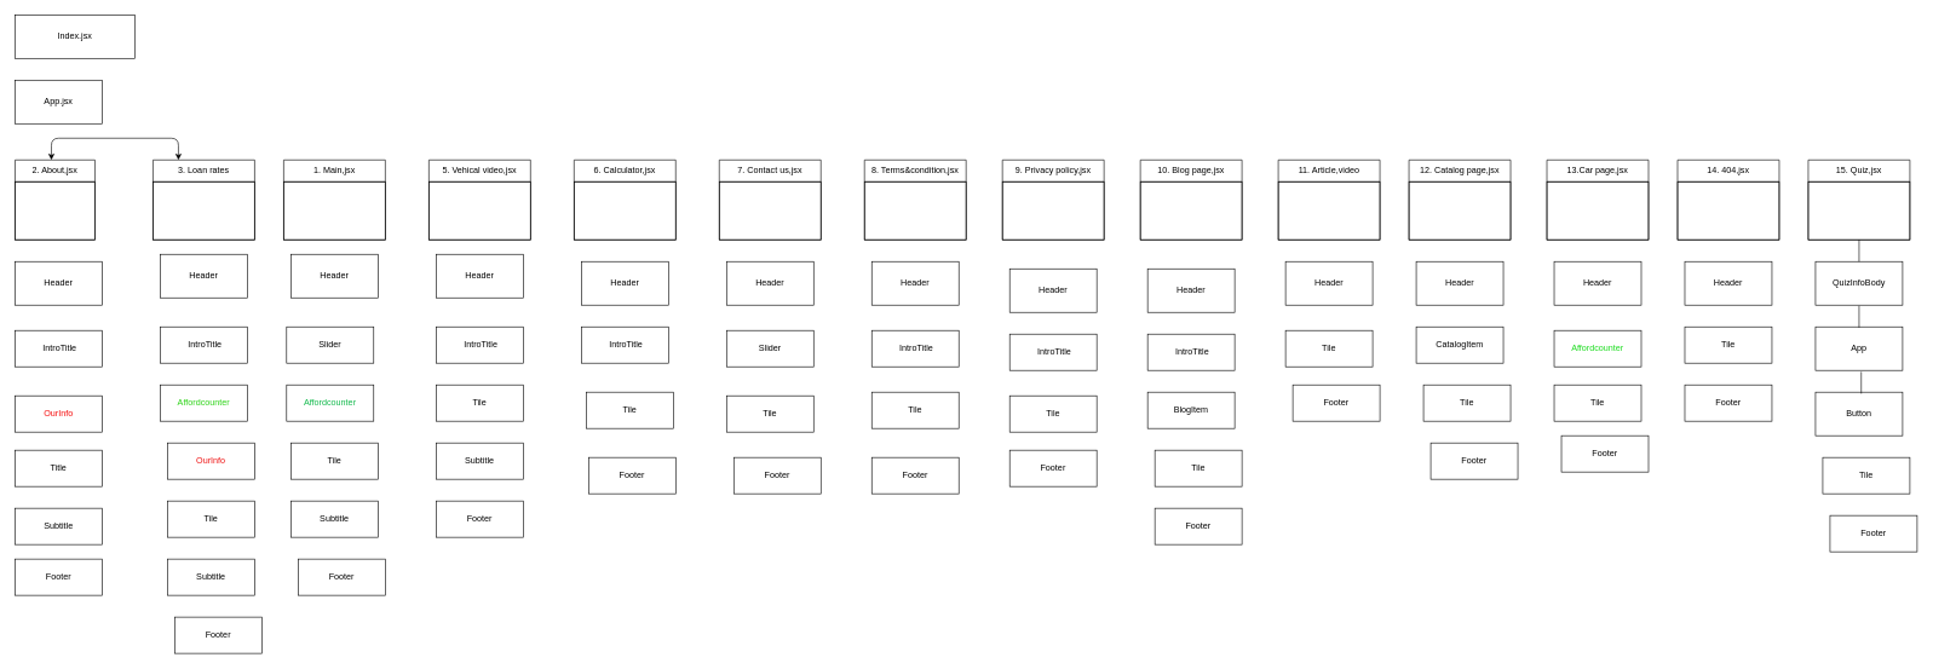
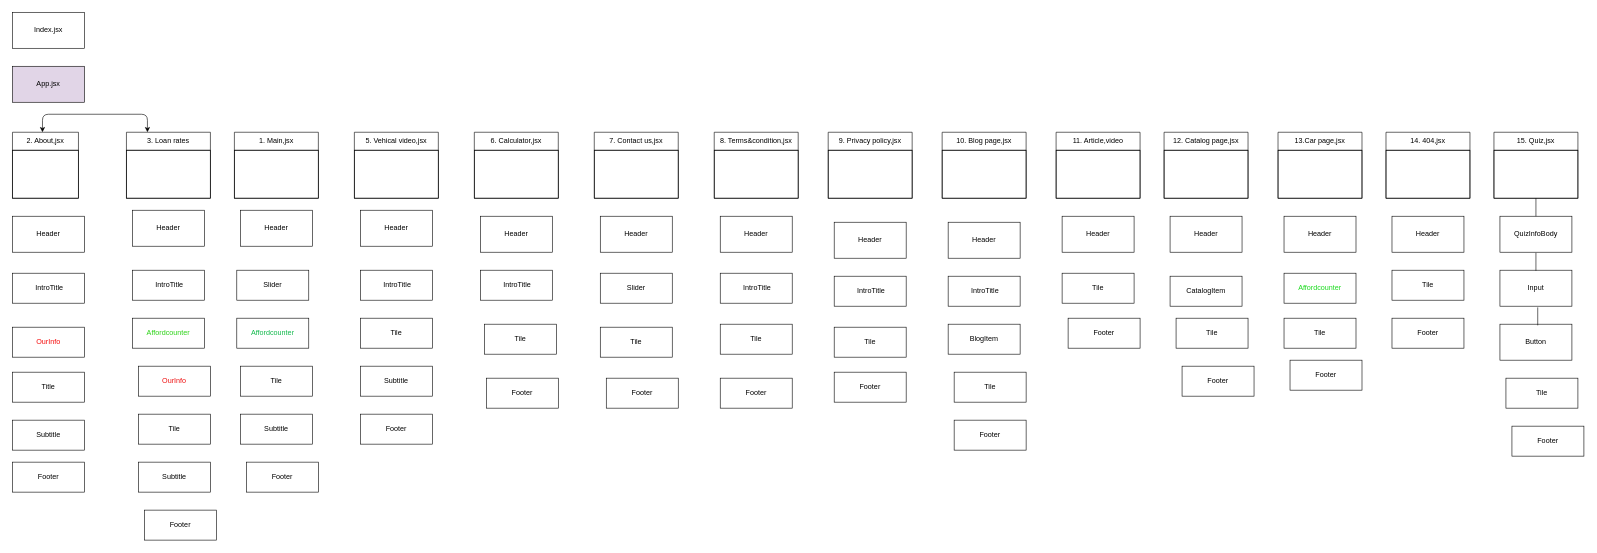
  <mxCell id="0" />
  <mxCell id="1" parent="0" />
- <mxCell id="2" value="Index.jsx" style="rounded=0;whiteSpace=wrap;html=1;" vertex="1" parent="1"><mxGeometry x="20" y="20" width="165" height="60" as="geometry" /></mxCell>
- <mxCell id="3" value="App.jsx" style="rounded=0;whiteSpace=wrap;html=1;" vertex="1" parent="1"><mxGeometry x="20" y="110" width="120" height="60" as="geometry" /></mxCell>
+ <mxCell id="2" value="Index.jsx" style="rounded=0;whiteSpace=wrap;html=1;" vertex="1" parent="1"><mxGeometry x="20" y="20" width="120" height="60" as="geometry" /></mxCell>
+ <mxCell id="3" value="App.jsx" style="rounded=0;whiteSpace=wrap;html=1;fillColor=#e1d5e7;" vertex="1" parent="1"><mxGeometry x="20" y="110" width="120" height="60" as="geometry" /></mxCell>
  <mxCell id="4" value="1. Main,jsx" style="swimlane;fontStyle=0;childLayout=stackLayout;horizontal=1;startSize=30;horizontalStack=0;resizeParent=1;resizeParentMax=0;resizeLast=0;collapsible=1;marginBottom=0;whiteSpace=wrap;html=1;" vertex="1" parent="1"><mxGeometry x="390" y="220" width="140" height="110" as="geometry" /></mxCell>
  <mxCell id="5" value="" style="text;strokeColor=default;fillColor=none;align=left;verticalAlign=middle;spacingLeft=4;spacingRight=4;overflow=hidden;points=[[0,0.5],[1,0.5]];portConstraint=eastwest;rotatable=0;whiteSpace=wrap;html=1;" vertex="1" parent="4"><mxGeometry y="30" width="140" height="80" as="geometry" /></mxCell>
  <mxCell id="6" value="2. About,jsx" style="swimlane;fontStyle=0;childLayout=stackLayout;horizontal=1;startSize=30;horizontalStack=0;resizeParent=1;resizeParentMax=0;resizeLast=0;collapsible=1;marginBottom=0;whiteSpace=wrap;html=1;" vertex="1" parent="1"><mxGeometry x="20" y="220" width="110" height="110" as="geometry" /></mxCell>
  <mxCell id="7" value="" style="text;strokeColor=default;fillColor=none;align=left;verticalAlign=middle;spacingLeft=4;spacingRight=4;overflow=hidden;points=[[0,0.5],[1,0.5]];portConstraint=eastwest;rotatable=0;whiteSpace=wrap;html=1;" vertex="1" parent="6"><mxGeometry y="30" width="110" height="80" as="geometry" /></mxCell>
  <mxCell id="8" value="3. Loan rates" style="swimlane;fontStyle=0;childLayout=stackLayout;horizontal=1;startSize=30;horizontalStack=0;resizeParent=1;resizeParentMax=0;resizeLast=0;collapsible=1;marginBottom=0;whiteSpace=wrap;html=1;" vertex="1" parent="1"><mxGeometry x="210" y="220" width="140" height="110" as="geometry" /></mxCell>
  <mxCell id="9" value="" style="text;strokeColor=default;fillColor=none;align=left;verticalAlign=middle;spacingLeft=4;spacingRight=4;overflow=hidden;points=[[0,0.5],[1,0.5]];portConstraint=eastwest;rotatable=0;whiteSpace=wrap;html=1;" vertex="1" parent="8"><mxGeometry y="30" width="140" height="80" as="geometry" /></mxCell>
  <mxCell id="10" value="5. Vehical video,jsx" style="swimlane;fontStyle=0;childLayout=stackLayout;horizontal=1;startSize=30;horizontalStack=0;resizeParent=1;resizeParentMax=0;resizeLast=0;collapsible=1;marginBottom=0;whiteSpace=wrap;html=1;" vertex="1" parent="1"><mxGeometry x="590" y="220" width="140" height="110" as="geometry" /></mxCell>
  <mxCell id="11" value="" style="text;strokeColor=default;fillColor=none;align=left;verticalAlign=middle;spacingLeft=4;spacingRight=4;overflow=hidden;points=[[0,0.5],[1,0.5]];portConstraint=eastwest;rotatable=0;whiteSpace=wrap;html=1;" vertex="1" parent="10"><mxGeometry y="30" width="140" height="80" as="geometry" /></mxCell>
  <mxCell id="12" value="6. Calculator,jsx" style="swimlane;fontStyle=0;childLayout=stackLayout;horizontal=1;startSize=30;horizontalStack=0;resizeParent=1;resizeParentMax=0;resizeLast=0;collapsible=1;marginBottom=0;whiteSpace=wrap;html=1;" vertex="1" parent="1"><mxGeometry x="790" y="220" width="140" height="110" as="geometry" /></mxCell>
  <mxCell id="13" value="" style="text;strokeColor=default;fillColor=none;align=left;verticalAlign=middle;spacingLeft=4;spacingRight=4;overflow=hidden;points=[[0,0.5],[1,0.5]];portConstraint=eastwest;rotatable=0;whiteSpace=wrap;html=1;" vertex="1" parent="12"><mxGeometry y="30" width="140" height="80" as="geometry" /></mxCell>
  <mxCell id="14" value="7. Contact us,jsx" style="swimlane;fontStyle=0;childLayout=stackLayout;horizontal=1;startSize=30;horizontalStack=0;resizeParent=1;resizeParentMax=0;resizeLast=0;collapsible=1;marginBottom=0;whiteSpace=wrap;html=1;" vertex="1" parent="1"><mxGeometry x="990" y="220" width="140" height="110" as="geometry" /></mxCell>
  <mxCell id="15" value="" style="text;strokeColor=default;fillColor=none;align=left;verticalAlign=middle;spacingLeft=4;spacingRight=4;overflow=hidden;points=[[0,0.5],[1,0.5]];portConstraint=eastwest;rotatable=0;whiteSpace=wrap;html=1;" vertex="1" parent="14"><mxGeometry y="30" width="140" height="80" as="geometry" /></mxCell>
  <mxCell id="16" value="8. Terms&amp;amp;condition,jsx" style="swimlane;fontStyle=0;childLayout=stackLayout;horizontal=1;startSize=30;horizontalStack=0;resizeParent=1;resizeParentMax=0;resizeLast=0;collapsible=1;marginBottom=0;whiteSpace=wrap;html=1;" vertex="1" parent="1"><mxGeometry x="1190" y="220" width="140" height="110" as="geometry" /></mxCell>
  <mxCell id="17" value="" style="text;strokeColor=default;fillColor=none;align=left;verticalAlign=middle;spacingLeft=4;spacingRight=4;overflow=hidden;points=[[0,0.5],[1,0.5]];portConstraint=eastwest;rotatable=0;whiteSpace=wrap;html=1;" vertex="1" parent="16"><mxGeometry y="30" width="140" height="80" as="geometry" /></mxCell>
  <mxCell id="18" value="9. Privacy policy,jsx" style="swimlane;fontStyle=0;childLayout=stackLayout;horizontal=1;startSize=30;horizontalStack=0;resizeParent=1;resizeParentMax=0;resizeLast=0;collapsible=1;marginBottom=0;whiteSpace=wrap;html=1;" vertex="1" parent="1"><mxGeometry x="1380" y="220" width="140" height="110" as="geometry" /></mxCell>
  <mxCell id="19" value="" style="text;strokeColor=default;fillColor=none;align=left;verticalAlign=middle;spacingLeft=4;spacingRight=4;overflow=hidden;points=[[0,0.5],[1,0.5]];portConstraint=eastwest;rotatable=0;whiteSpace=wrap;html=1;" vertex="1" parent="18"><mxGeometry y="30" width="140" height="80" as="geometry" /></mxCell>
  <mxCell id="20" value="10. Blog page,jsx" style="swimlane;fontStyle=0;childLayout=stackLayout;horizontal=1;startSize=30;horizontalStack=0;resizeParent=1;resizeParentMax=0;resizeLast=0;collapsible=1;marginBottom=0;whiteSpace=wrap;html=1;" vertex="1" parent="1"><mxGeometry x="1570" y="220" width="140" height="110" as="geometry" /></mxCell>
  <mxCell id="21" value="" style="text;strokeColor=default;fillColor=none;align=left;verticalAlign=middle;spacingLeft=4;spacingRight=4;overflow=hidden;points=[[0,0.5],[1,0.5]];portConstraint=eastwest;rotatable=0;whiteSpace=wrap;html=1;" vertex="1" parent="20"><mxGeometry y="30" width="140" height="80" as="geometry" /></mxCell>
  <mxCell id="22" value="11. Article,video" style="swimlane;fontStyle=0;childLayout=stackLayout;horizontal=1;startSize=30;horizontalStack=0;resizeParent=1;resizeParentMax=0;resizeLast=0;collapsible=1;marginBottom=0;whiteSpace=wrap;html=1;" vertex="1" parent="1"><mxGeometry x="1760" y="220" width="140" height="110" as="geometry" /></mxCell>
  <mxCell id="23" value="" style="text;strokeColor=default;fillColor=none;align=left;verticalAlign=middle;spacingLeft=4;spacingRight=4;overflow=hidden;points=[[0,0.5],[1,0.5]];portConstraint=eastwest;rotatable=0;whiteSpace=wrap;html=1;" vertex="1" parent="22"><mxGeometry y="30" width="140" height="80" as="geometry" /></mxCell>
  <mxCell id="24" value="12. Catalog page,jsx" style="swimlane;fontStyle=0;childLayout=stackLayout;horizontal=1;startSize=30;horizontalStack=0;resizeParent=1;resizeParentMax=0;resizeLast=0;collapsible=1;marginBottom=0;whiteSpace=wrap;html=1;" vertex="1" parent="1"><mxGeometry x="1940" y="220" width="140" height="110" as="geometry" /></mxCell>
  <mxCell id="25" value="" style="text;strokeColor=default;fillColor=none;align=left;verticalAlign=middle;spacingLeft=4;spacingRight=4;overflow=hidden;points=[[0,0.5],[1,0.5]];portConstraint=eastwest;rotatable=0;whiteSpace=wrap;html=1;" vertex="1" parent="24"><mxGeometry y="30" width="140" height="80" as="geometry" /></mxCell>
  <mxCell id="26" value="13.Car page,jsx" style="swimlane;fontStyle=0;childLayout=stackLayout;horizontal=1;startSize=30;horizontalStack=0;resizeParent=1;resizeParentMax=0;resizeLast=0;collapsible=1;marginBottom=0;whiteSpace=wrap;html=1;" vertex="1" parent="1"><mxGeometry x="2130" y="220" width="140" height="110" as="geometry" /></mxCell>
  <mxCell id="27" value="" style="text;strokeColor=default;fillColor=none;align=left;verticalAlign=middle;spacingLeft=4;spacingRight=4;overflow=hidden;points=[[0,0.5],[1,0.5]];portConstraint=eastwest;rotatable=0;whiteSpace=wrap;html=1;" vertex="1" parent="26"><mxGeometry y="30" width="140" height="80" as="geometry" /></mxCell>
  <mxCell id="28" value="14. 404,jsx" style="swimlane;fontStyle=0;childLayout=stackLayout;horizontal=1;startSize=30;horizontalStack=0;resizeParent=1;resizeParentMax=0;resizeLast=0;collapsible=1;marginBottom=0;whiteSpace=wrap;html=1;" vertex="1" parent="1"><mxGeometry x="2310" y="220" width="140" height="110" as="geometry" /></mxCell>
  <mxCell id="29" value="" style="text;strokeColor=default;fillColor=none;align=left;verticalAlign=middle;spacingLeft=4;spacingRight=4;overflow=hidden;points=[[0,0.5],[1,0.5]];portConstraint=eastwest;rotatable=0;whiteSpace=wrap;html=1;" vertex="1" parent="28"><mxGeometry y="30" width="140" height="80" as="geometry" /></mxCell>
  <mxCell id="30" value="15. Quiz,jsx" style="swimlane;fontStyle=0;childLayout=stackLayout;horizontal=1;startSize=30;horizontalStack=0;resizeParent=1;resizeParentMax=0;resizeLast=0;collapsible=1;marginBottom=0;whiteSpace=wrap;html=1;" vertex="1" parent="1"><mxGeometry x="2490" y="220" width="140" height="110" as="geometry" /></mxCell>
  <mxCell id="31" value="" style="text;strokeColor=default;fillColor=none;align=left;verticalAlign=middle;spacingLeft=4;spacingRight=4;overflow=hidden;points=[[0,0.5],[1,0.5]];portConstraint=eastwest;rotatable=0;whiteSpace=wrap;html=1;" vertex="1" parent="30"><mxGeometry y="30" width="140" height="80" as="geometry" /></mxCell>
  <mxCell id="32" value="QuizInfoBody" style="rounded=0;whiteSpace=wrap;html=1;strokeColor=default;" vertex="1" parent="1"><mxGeometry x="2500" y="360" width="120" height="60" as="geometry" /></mxCell>
- <mxCell id="33" value="App" style="rounded=0;whiteSpace=wrap;html=1;strokeColor=default;" vertex="1" parent="1"><mxGeometry x="2500" y="450" width="120" height="60" as="geometry" /></mxCell>
+ <mxCell id="33" value="Input" style="rounded=0;whiteSpace=wrap;html=1;strokeColor=default;" vertex="1" parent="1"><mxGeometry x="2500" y="450" width="120" height="60" as="geometry" /></mxCell>
  <mxCell id="34" value="Button" style="rounded=0;whiteSpace=wrap;html=1;strokeColor=default;" vertex="1" parent="1"><mxGeometry x="2500" y="540" width="120" height="60" as="geometry" /></mxCell>
  <mxCell id="35" value="" style="endArrow=none;html=1;exitX=0.5;exitY=0;exitDx=0;exitDy=0;" edge="1" parent="1" source="32"><mxGeometry width="50" height="50" relative="1" as="geometry"><mxPoint x="2370" y="470" as="sourcePoint" /><mxPoint x="2560" y="330" as="targetPoint" /></mxGeometry></mxCell>
  <mxCell id="36" value="" style="endArrow=none;html=1;exitX=0.5;exitY=0;exitDx=0;exitDy=0;" edge="1" parent="1"><mxGeometry width="50" height="50" relative="1" as="geometry"><mxPoint x="2560" y="451" as="sourcePoint" /><mxPoint x="2560" y="421" as="targetPoint" /></mxGeometry></mxCell>
  <mxCell id="37" value="" style="endArrow=none;html=1;exitX=0.5;exitY=0;exitDx=0;exitDy=0;" edge="1" parent="1"><mxGeometry width="50" height="50" relative="1" as="geometry"><mxPoint x="2563" y="542" as="sourcePoint" /><mxPoint x="2563" y="512" as="targetPoint" /></mxGeometry></mxCell>
  <mxCell id="38" value="Header" style="rounded=0;whiteSpace=wrap;html=1;strokeColor=default;" vertex="1" parent="1"><mxGeometry x="400" y="350" width="120" height="60" as="geometry" /></mxCell>
  <mxCell id="39" value="Header" style="rounded=0;whiteSpace=wrap;html=1;strokeColor=default;" vertex="1" parent="1"><mxGeometry x="220" y="350" width="120" height="60" as="geometry" /></mxCell>
  <mxCell id="40" value="Header" style="rounded=0;whiteSpace=wrap;html=1;strokeColor=default;" vertex="1" parent="1"><mxGeometry x="600" y="350" width="120" height="60" as="geometry" /></mxCell>
  <mxCell id="41" value="Header" style="rounded=0;whiteSpace=wrap;html=1;strokeColor=default;" vertex="1" parent="1"><mxGeometry x="800" y="360" width="120" height="60" as="geometry" /></mxCell>
  <mxCell id="42" value="Header" style="rounded=0;whiteSpace=wrap;html=1;strokeColor=default;" vertex="1" parent="1"><mxGeometry x="1000" y="360" width="120" height="60" as="geometry" /></mxCell>
  <mxCell id="43" value="Header" style="rounded=0;whiteSpace=wrap;html=1;strokeColor=default;" vertex="1" parent="1"><mxGeometry x="1200" y="360" width="120" height="60" as="geometry" /></mxCell>
  <mxCell id="44" value="Header" style="rounded=0;whiteSpace=wrap;html=1;strokeColor=default;" vertex="1" parent="1"><mxGeometry x="1390" y="370" width="120" height="60" as="geometry" /></mxCell>
  <mxCell id="45" value="Header" style="rounded=0;whiteSpace=wrap;html=1;strokeColor=default;" vertex="1" parent="1"><mxGeometry x="1580" y="370" width="120" height="60" as="geometry" /></mxCell>
  <mxCell id="46" value="Header" style="rounded=0;whiteSpace=wrap;html=1;strokeColor=default;" vertex="1" parent="1"><mxGeometry x="1770" y="360" width="120" height="60" as="geometry" /></mxCell>
  <mxCell id="47" value="Header" style="rounded=0;whiteSpace=wrap;html=1;strokeColor=default;" vertex="1" parent="1"><mxGeometry x="1950" y="360" width="120" height="60" as="geometry" /></mxCell>
  <mxCell id="48" value="Header" style="rounded=0;whiteSpace=wrap;html=1;strokeColor=default;" vertex="1" parent="1"><mxGeometry x="2140" y="360" width="120" height="60" as="geometry" /></mxCell>
  <mxCell id="49" value="Header" style="rounded=0;whiteSpace=wrap;html=1;strokeColor=default;" vertex="1" parent="1"><mxGeometry x="2320" y="360" width="120" height="60" as="geometry" /></mxCell>
  <mxCell id="50" value="Header" style="rounded=0;whiteSpace=wrap;html=1;strokeColor=default;" vertex="1" parent="1"><mxGeometry x="20" y="360" width="120" height="60" as="geometry" /></mxCell>
  <mxCell id="51" value="&amp;nbsp;IntroTitle" style="rounded=0;whiteSpace=wrap;html=1;strokeColor=default;" vertex="1" parent="1"><mxGeometry x="800" y="450" width="120" height="50" as="geometry" /></mxCell>
  <mxCell id="52" value="&amp;nbsp;IntroTitle" style="rounded=0;whiteSpace=wrap;html=1;strokeColor=default;" vertex="1" parent="1"><mxGeometry x="600" y="450" width="120" height="50" as="geometry" /></mxCell>
  <mxCell id="53" value="&amp;nbsp;IntroTitle" style="rounded=0;whiteSpace=wrap;html=1;strokeColor=default;" vertex="1" parent="1"><mxGeometry x="20" y="455" width="120" height="50" as="geometry" /></mxCell>
  <mxCell id="54" value="&amp;nbsp;IntroTitle" style="rounded=0;whiteSpace=wrap;html=1;strokeColor=default;" vertex="1" parent="1"><mxGeometry x="220" y="450" width="120" height="50" as="geometry" /></mxCell>
  <mxCell id="55" value="&amp;nbsp;IntroTitle" style="rounded=0;whiteSpace=wrap;html=1;strokeColor=default;" vertex="1" parent="1"><mxGeometry x="1200" y="455" width="120" height="50" as="geometry" /></mxCell>
  <mxCell id="56" value="&amp;nbsp;IntroTitle" style="rounded=0;whiteSpace=wrap;html=1;strokeColor=default;" vertex="1" parent="1"><mxGeometry x="1390" y="460" width="120" height="50" as="geometry" /></mxCell>
  <mxCell id="57" value="&amp;nbsp;IntroTitle" style="rounded=0;whiteSpace=wrap;html=1;strokeColor=default;" vertex="1" parent="1"><mxGeometry x="1580" y="460" width="120" height="50" as="geometry" /></mxCell>
  <mxCell id="58" value="Slider" style="rounded=0;whiteSpace=wrap;html=1;strokeColor=default;" vertex="1" parent="1"><mxGeometry x="394" y="450" width="120" height="50" as="geometry" /></mxCell>
  <mxCell id="59" value="Slider" style="rounded=0;whiteSpace=wrap;html=1;strokeColor=default;" vertex="1" parent="1"><mxGeometry x="1000" y="455" width="120" height="50" as="geometry" /></mxCell>
  <mxCell id="60" value="&lt;font color=&quot;#2ad214&quot;&gt;Affordcounter&lt;/font&gt;" style="rounded=0;whiteSpace=wrap;html=1;strokeColor=default;" vertex="1" parent="1"><mxGeometry x="220" y="530" width="120" height="50" as="geometry" /></mxCell>
  <mxCell id="61" value="&lt;font color=&quot;#0fb84a&quot;&gt;Affordcounter&lt;/font&gt;" style="rounded=0;whiteSpace=wrap;html=1;strokeColor=default;" vertex="1" parent="1"><mxGeometry x="394" y="530" width="120" height="50" as="geometry" /></mxCell>
- <mxCell id="62" value="CatalogItem" style="rounded=0;whiteSpace=wrap;html=1;strokeColor=default;" vertex="1" parent="1"><mxGeometry x="1950" y="450" width="120" height="50" as="geometry" /></mxCell>
+ <mxCell id="62" value="CatalogItem" style="rounded=0;whiteSpace=wrap;html=1;strokeColor=default;" vertex="1" parent="1"><mxGeometry x="1950" y="460" width="120" height="50" as="geometry" /></mxCell>
  <mxCell id="63" value="BlogItem" style="rounded=0;whiteSpace=wrap;html=1;strokeColor=default;" vertex="1" parent="1"><mxGeometry x="1580" y="540" width="120" height="50" as="geometry" /></mxCell>
  <mxCell id="64" value="&lt;font color=&quot;#f50a0a&quot;&gt;OurInfo&lt;/font&gt;" style="rounded=0;whiteSpace=wrap;html=1;strokeColor=default;" vertex="1" parent="1"><mxGeometry x="20" y="545" width="120" height="50" as="geometry" /></mxCell>
  <mxCell id="65" value="&lt;font color=&quot;#ee1111&quot;&gt;OurInfo&lt;/font&gt;" style="rounded=0;whiteSpace=wrap;html=1;strokeColor=default;" vertex="1" parent="1"><mxGeometry x="230" y="610" width="120" height="50" as="geometry" /></mxCell>
  <mxCell id="66" value="" style="endArrow=classic;startArrow=classic;html=1;entryX=0.25;entryY=0;entryDx=0;entryDy=0;" edge="1" parent="1" target="8"><mxGeometry width="50" height="50" relative="1" as="geometry"><mxPoint x="70" y="220" as="sourcePoint" /><mxPoint x="380" y="210" as="targetPoint" /><Array as="points"><mxPoint x="70" y="190" /><mxPoint x="245" y="190" /></Array></mxGeometry></mxCell>
  <mxCell id="67" value="Title" style="rounded=0;whiteSpace=wrap;html=1;strokeColor=default;" vertex="1" parent="1"><mxGeometry x="20" y="620" width="120" height="50" as="geometry" /></mxCell>
  <mxCell id="68" value="Tile" style="rounded=0;whiteSpace=wrap;html=1;strokeColor=default;" vertex="1" parent="1"><mxGeometry x="230" y="690" width="120" height="50" as="geometry" /></mxCell>
  <mxCell id="69" value="Tile" style="rounded=0;whiteSpace=wrap;html=1;strokeColor=default;" vertex="1" parent="1"><mxGeometry x="400" y="610" width="120" height="50" as="geometry" /></mxCell>
  <mxCell id="70" value="Tile" style="rounded=0;whiteSpace=wrap;html=1;strokeColor=default;" vertex="1" parent="1"><mxGeometry x="600" y="530" width="120" height="50" as="geometry" /></mxCell>
  <mxCell id="71" value="Tile" style="rounded=0;whiteSpace=wrap;html=1;strokeColor=default;" vertex="1" parent="1"><mxGeometry x="807" y="540" width="120" height="50" as="geometry" /></mxCell>
  <mxCell id="72" value="Tile" style="rounded=0;whiteSpace=wrap;html=1;strokeColor=default;" vertex="1" parent="1"><mxGeometry x="1000" y="545" width="120" height="50" as="geometry" /></mxCell>
  <mxCell id="73" value="Tile" style="rounded=0;whiteSpace=wrap;html=1;strokeColor=default;" vertex="1" parent="1"><mxGeometry x="1200" y="540" width="120" height="50" as="geometry" /></mxCell>
  <mxCell id="74" value="Tile" style="rounded=0;whiteSpace=wrap;html=1;strokeColor=default;" vertex="1" parent="1"><mxGeometry x="1390" y="545" width="120" height="50" as="geometry" /></mxCell>
  <mxCell id="75" value="Tile" style="rounded=0;whiteSpace=wrap;html=1;strokeColor=default;" vertex="1" parent="1"><mxGeometry x="1590" y="620" width="120" height="50" as="geometry" /></mxCell>
  <mxCell id="76" value="Tile" style="rounded=0;whiteSpace=wrap;html=1;strokeColor=default;" vertex="1" parent="1"><mxGeometry x="1770" y="455" width="120" height="50" as="geometry" /></mxCell>
  <mxCell id="77" value="Tile" style="rounded=0;whiteSpace=wrap;html=1;strokeColor=default;" vertex="1" parent="1"><mxGeometry x="1960" y="530" width="120" height="50" as="geometry" /></mxCell>
  <mxCell id="78" value="Tile" style="rounded=0;whiteSpace=wrap;html=1;strokeColor=default;" vertex="1" parent="1"><mxGeometry x="2140" y="530" width="120" height="50" as="geometry" /></mxCell>
  <mxCell id="79" value="Tile" style="rounded=0;whiteSpace=wrap;html=1;strokeColor=default;" vertex="1" parent="1"><mxGeometry x="2320" y="450" width="120" height="50" as="geometry" /></mxCell>
  <mxCell id="80" value="Tile" style="rounded=0;whiteSpace=wrap;html=1;strokeColor=default;" vertex="1" parent="1"><mxGeometry x="2510" y="630" width="120" height="50" as="geometry" /></mxCell>
  <mxCell id="81" value="Subtitle" style="rounded=0;whiteSpace=wrap;html=1;strokeColor=default;" vertex="1" parent="1"><mxGeometry x="20" y="700" width="120" height="50" as="geometry" /></mxCell>
  <mxCell id="82" value="Subtitle" style="rounded=0;whiteSpace=wrap;html=1;strokeColor=default;" vertex="1" parent="1"><mxGeometry x="230" y="770" width="120" height="50" as="geometry" /></mxCell>
  <mxCell id="83" value="Subtitle" style="rounded=0;whiteSpace=wrap;html=1;strokeColor=default;" vertex="1" parent="1"><mxGeometry x="400" y="690" width="120" height="50" as="geometry" /></mxCell>
  <mxCell id="84" value="Subtitle" style="rounded=0;whiteSpace=wrap;html=1;strokeColor=default;" vertex="1" parent="1"><mxGeometry x="600" y="610" width="120" height="50" as="geometry" /></mxCell>
  <mxCell id="85" value="Footer" style="rounded=0;whiteSpace=wrap;html=1;strokeColor=default;" vertex="1" parent="1"><mxGeometry x="20" y="770" width="120" height="50" as="geometry" /></mxCell>
  <mxCell id="86" value="Footer" style="rounded=0;whiteSpace=wrap;html=1;strokeColor=default;" vertex="1" parent="1"><mxGeometry x="240" y="850" width="120" height="50" as="geometry" /></mxCell>
  <mxCell id="87" value="Footer" style="rounded=0;whiteSpace=wrap;html=1;strokeColor=default;" vertex="1" parent="1"><mxGeometry x="410" y="770" width="120" height="50" as="geometry" /></mxCell>
  <mxCell id="88" value="Footer" style="rounded=0;whiteSpace=wrap;html=1;strokeColor=default;" vertex="1" parent="1"><mxGeometry x="600" y="690" width="120" height="50" as="geometry" /></mxCell>
  <mxCell id="89" value="Footer" style="rounded=0;whiteSpace=wrap;html=1;strokeColor=default;" vertex="1" parent="1"><mxGeometry x="810" y="630" width="120" height="50" as="geometry" /></mxCell>
  <mxCell id="90" value="Footer" style="rounded=0;whiteSpace=wrap;html=1;strokeColor=default;" vertex="1" parent="1"><mxGeometry x="1010" y="630" width="120" height="50" as="geometry" /></mxCell>
  <mxCell id="91" value="Footer" style="rounded=0;whiteSpace=wrap;html=1;strokeColor=default;" vertex="1" parent="1"><mxGeometry x="1200" y="630" width="120" height="50" as="geometry" /></mxCell>
  <mxCell id="92" value="Footer" style="rounded=0;whiteSpace=wrap;html=1;strokeColor=default;" vertex="1" parent="1"><mxGeometry x="1390" y="620" width="120" height="50" as="geometry" /></mxCell>
  <mxCell id="93" value="Footer" style="rounded=0;whiteSpace=wrap;html=1;strokeColor=default;" vertex="1" parent="1"><mxGeometry x="1590" y="700" width="120" height="50" as="geometry" /></mxCell>
  <mxCell id="94" value="Footer" style="rounded=0;whiteSpace=wrap;html=1;strokeColor=default;" vertex="1" parent="1"><mxGeometry x="1780" y="530" width="120" height="50" as="geometry" /></mxCell>
  <mxCell id="95" value="Footer" style="rounded=0;whiteSpace=wrap;html=1;strokeColor=default;" vertex="1" parent="1"><mxGeometry x="1970" y="610" width="120" height="50" as="geometry" /></mxCell>
  <mxCell id="96" value="Footer" style="rounded=0;whiteSpace=wrap;html=1;strokeColor=default;" vertex="1" parent="1"><mxGeometry x="2150" y="600" width="120" height="50" as="geometry" /></mxCell>
  <mxCell id="97" value="Footer" style="rounded=0;whiteSpace=wrap;html=1;strokeColor=default;" vertex="1" parent="1"><mxGeometry x="2320" y="530" width="120" height="50" as="geometry" /></mxCell>
  <mxCell id="98" value="Footer" style="rounded=0;whiteSpace=wrap;html=1;strokeColor=default;" vertex="1" parent="1"><mxGeometry x="2520" y="710" width="120" height="50" as="geometry" /></mxCell>
  <mxCell id="99" value="&lt;font color=&quot;#1adb1d&quot;&gt;Affordcounter&lt;/font&gt;" style="rounded=0;whiteSpace=wrap;html=1;strokeColor=default;" vertex="1" parent="1"><mxGeometry x="2140" y="455" width="120" height="50" as="geometry" /></mxCell>
